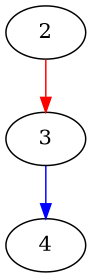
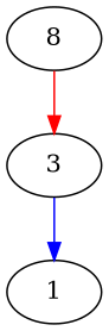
  digraph {
-   n1 [label=2]
+   n1 [label=8]
    n2 [label=3]
-   n3 [label=4]
+   n3 [label=1]
    n1 -> n2 [color=red]
    n2 -> n3 [color=blue]
  }
